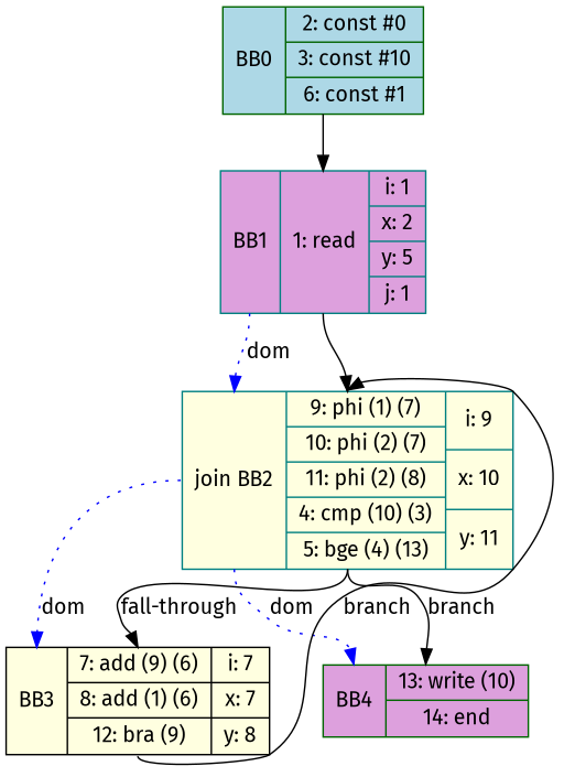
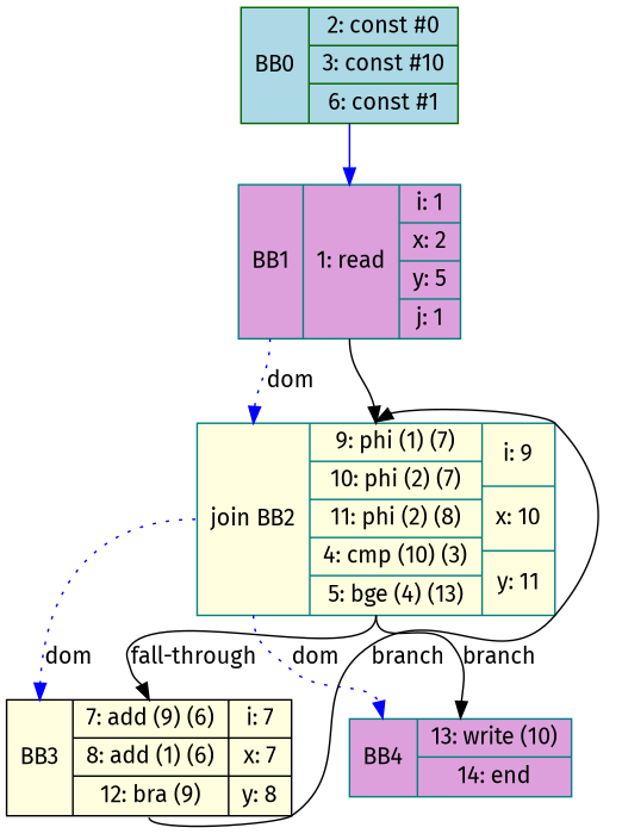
  digraph {
    fontname="Fira Sans"
    node [color=darkgreen fillcolor=plum fontname="Fira Sans" shape=record style=filled]
    edge [fontname="Fira Sans" headport=n tailport=s]
    n1 [fillcolor=lightblue label="<b>BB0 | {2: const #0|3: const #10|6: const #1}"]
    n2 [color=teal label="<b>BB1 | {1: read}| {i: 1 | x: 2 | y: 5 | j: 1}"]
    n3 [color=teal fillcolor=lightyellow label="<b>join BB2 | {9: phi (1) (7)|10: phi (2) (7)|11: phi (2) (8)|4: cmp (10) (3)|5: bge (4) (13)}| {i: 9 | x: 10 | y: 11}"]
    n4 [color=black fillcolor=lightyellow label="<b>BB3 | {7: add (9) (6)|8: add (1) (6)|12: bra (9)}| {i: 7 | x: 7 | y: 8}"]
-   n5 [label="<b>BB4 | {13: write (10)|14: end}"]
-   n1 -> n2
+   n5 [color=teal label="<b>BB4 | {13: write (10)|14: end}"]
+   n1 -> n2 [color=blue]
    n2 -> n3
    n2 -> n3 [color=blue headport=b label=dom style=dotted tailport=b]
    n3 -> n4 [label="fall-through"]
    n3 -> n4 [color=blue headport=b label=dom style=dotted tailport=b]
    n3 -> n5 [label=branch]
    n3 -> n5 [color=blue headport=b label=dom style=dotted tailport=b]
    n4 -> n3 [label=branch]
  }
